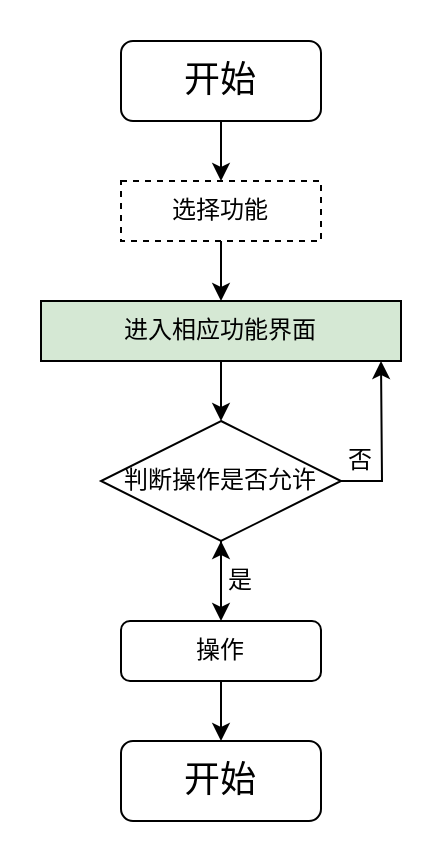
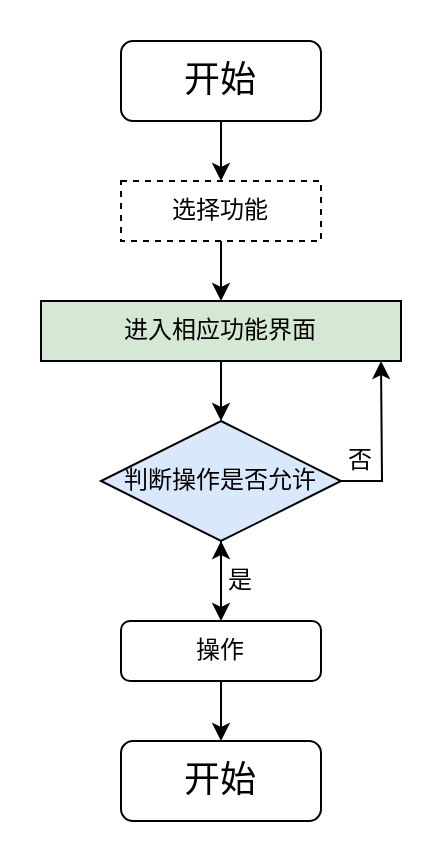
  <mxCell id="0" />
  <mxCell id="1" parent="0" />
  <mxCell id="2" value="&lt;font style=&quot;font-size: 18px&quot;&gt;开始&lt;/font&gt;" style="rounded=1;whiteSpace=wrap;html=1;" parent="1" vertex="1"><mxGeometry x="60" y="20" width="100" height="40" as="geometry" /></mxCell>
  <mxCell id="3" style="edgeStyle=orthogonalEdgeStyle;rounded=0;orthogonalLoop=1;jettySize=auto;html=1;" parent="1" source="4" edge="1"><mxGeometry relative="1" as="geometry"><mxPoint x="110" y="150" as="targetPoint" /></mxGeometry></mxCell>
  <mxCell id="4" value="选择功能" style="rounded=0;whiteSpace=wrap;html=1;dashed=1;" parent="1" vertex="1"><mxGeometry x="60" y="90" width="100" height="30" as="geometry" /></mxCell>
  <mxCell id="5" value="" style="endArrow=classic;html=1;entryX=0.5;entryY=0;entryDx=0;entryDy=0;" parent="1" target="4" edge="1"><mxGeometry width="50" height="50" relative="1" as="geometry"><mxPoint x="110" y="60" as="sourcePoint" /><mxPoint x="160" y="10" as="targetPoint" /></mxGeometry></mxCell>
  <mxCell id="6" style="edgeStyle=orthogonalEdgeStyle;rounded=0;orthogonalLoop=1;jettySize=auto;html=1;" parent="1" source="7" edge="1"><mxGeometry relative="1" as="geometry"><mxPoint x="110" y="210" as="targetPoint" /></mxGeometry></mxCell>
  <mxCell id="7" value="进入相应功能界面" style="rounded=0;whiteSpace=wrap;html=1;fillColor=#d5e8d4;" parent="1" vertex="1"><mxGeometry x="20" y="150" width="180" height="30" as="geometry" /></mxCell>
  <mxCell id="8" style="edgeStyle=orthogonalEdgeStyle;rounded=0;orthogonalLoop=1;jettySize=auto;html=1;" parent="1" source="10" edge="1"><mxGeometry relative="1" as="geometry"><mxPoint x="190" y="180" as="targetPoint" /></mxGeometry></mxCell>
  <mxCell id="9" style="edgeStyle=orthogonalEdgeStyle;rounded=0;orthogonalLoop=1;jettySize=auto;html=1;entryX=0.5;entryY=0;entryDx=0;entryDy=0;" parent="1" target="13" edge="1"><mxGeometry relative="1" as="geometry"><mxPoint x="110" y="290" as="sourcePoint" /></mxGeometry></mxCell>
- <mxCell id="10" value="判断操作是否允许" style="rhombus;whiteSpace=wrap;html=1;" parent="1" vertex="1"><mxGeometry x="50" y="210" width="120" height="60" as="geometry" /></mxCell>
+ <mxCell id="10" value="判断操作是否允许" style="rhombus;whiteSpace=wrap;html=1;fillColor=#dae8fc;" parent="1" vertex="1"><mxGeometry x="50" y="210" width="120" height="60" as="geometry" /></mxCell>
  <mxCell id="11" value="否" style="text;html=1;strokeColor=none;fillColor=none;align=center;verticalAlign=middle;whiteSpace=wrap;rounded=0;" parent="1" vertex="1"><mxGeometry x="160" y="220" width="40" height="20" as="geometry" /></mxCell>
  <mxCell id="12" style="edgeStyle=orthogonalEdgeStyle;rounded=0;orthogonalLoop=1;jettySize=auto;html=1;" parent="1" source="13" edge="1"><mxGeometry relative="1" as="geometry"><mxPoint x="110" y="370" as="targetPoint" /></mxGeometry></mxCell>
  <mxCell id="13" value="操作" style="whiteSpace=wrap;html=1;rounded=1;" parent="1" vertex="1"><mxGeometry x="60" y="310" width="100" height="30" as="geometry" /></mxCell>
  <mxCell id="14" style="edgeStyle=orthogonalEdgeStyle;rounded=0;orthogonalLoop=1;jettySize=auto;html=1;entryX=0.5;entryY=0;entryDx=0;entryDy=0;" parent="1" source="10" edge="1"><mxGeometry relative="1" as="geometry"><mxPoint x="110" y="270" as="sourcePoint" /><mxPoint x="110" y="270" as="targetPoint" /></mxGeometry></mxCell>
  <mxCell id="15" value="是" style="text;html=1;strokeColor=none;fillColor=none;align=center;verticalAlign=middle;whiteSpace=wrap;rounded=0;" parent="1" vertex="1"><mxGeometry x="100" y="280" width="40" height="20" as="geometry" /></mxCell>
  <mxCell id="16" value="&lt;font style=&quot;font-size: 18px&quot;&gt;开始&lt;/font&gt;" style="rounded=1;whiteSpace=wrap;html=1;" parent="1" vertex="1"><mxGeometry x="60" y="370" width="100" height="40" as="geometry" /></mxCell>
